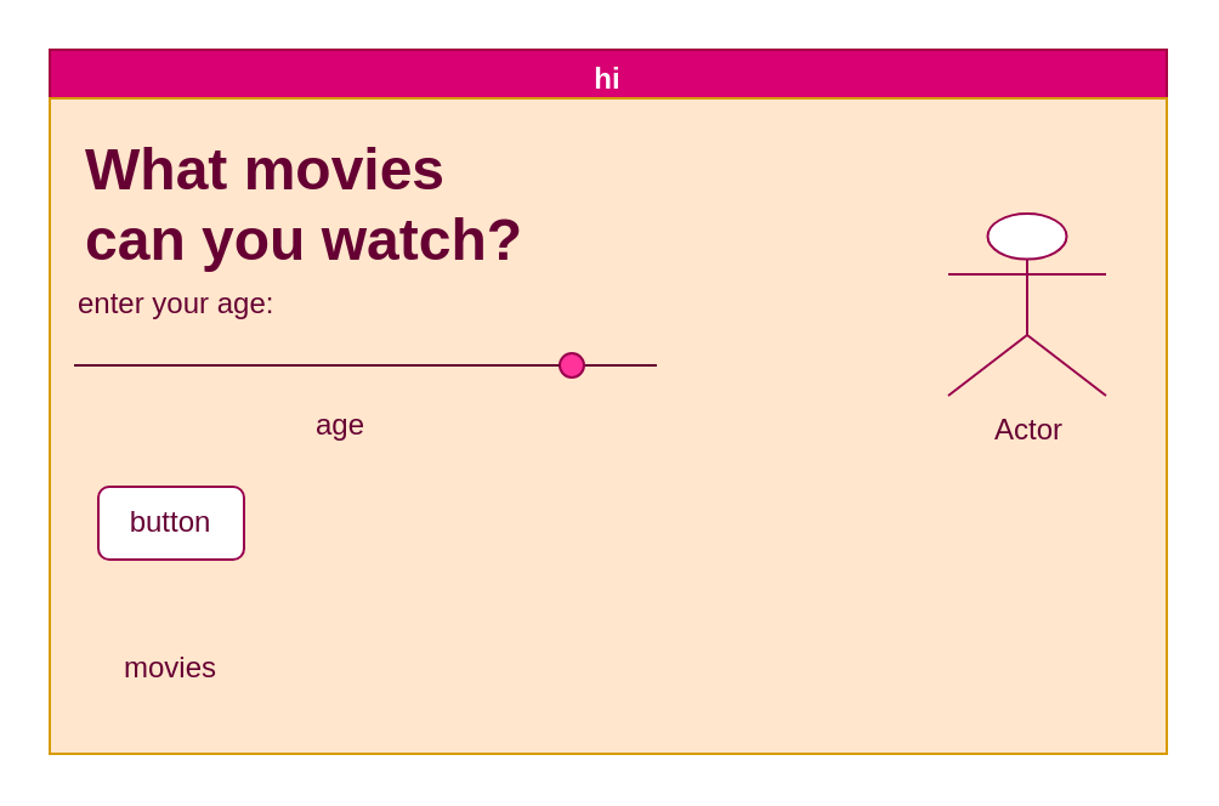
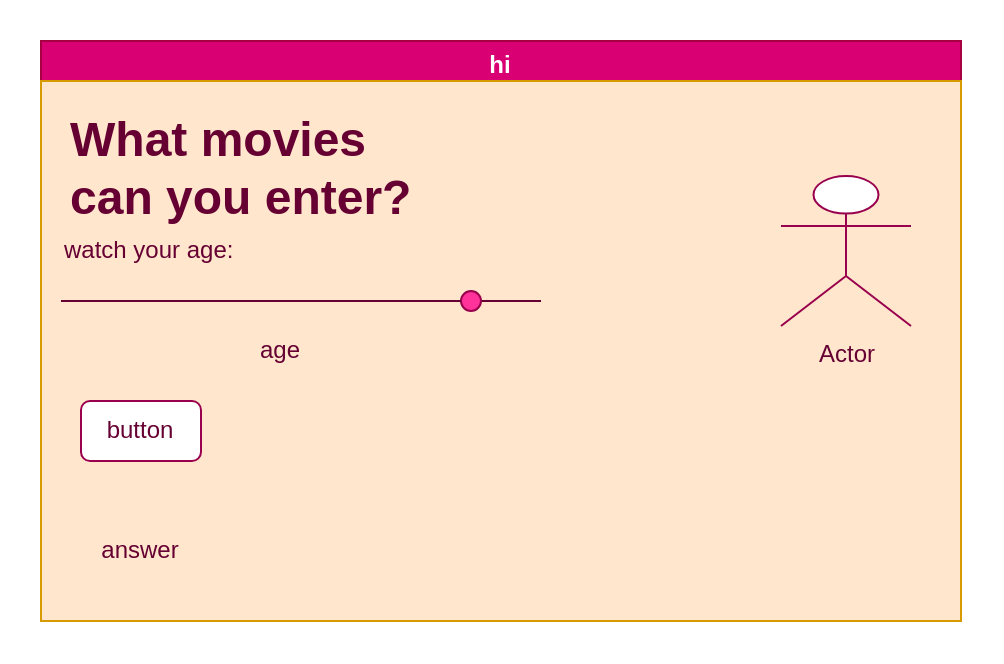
  <mxCell id="0" />
  <mxCell id="1" parent="0" />
  <mxCell id="2" value="hi" style="swimlane;fillColor=#d80073;fontColor=#ffffff;strokeColor=#A50040;" parent="1" vertex="1"><mxGeometry x="20" y="20" width="460" height="240" as="geometry" /></mxCell>
  <mxCell id="3" value="" style="rounded=0;whiteSpace=wrap;html=1;fillColor=#ffe6cc;strokeColor=#d79b00;" vertex="1" parent="1"><mxGeometry x="20" y="40" width="460" height="270" as="geometry" /></mxCell>
- <mxCell id="4" value="&lt;font color=&quot;#660033&quot;&gt;enter your age:&lt;/font&gt;" style="text;html=1;strokeColor=none;fillColor=none;align=left;verticalAlign=middle;whiteSpace=wrap;rounded=0;" vertex="1" parent="1"><mxGeometry x="30" y="110" width="100" height="30" as="geometry" /></mxCell>
+ <mxCell id="4" value="&lt;font color=&quot;#660033&quot;&gt;watch your age:&lt;/font&gt;" style="text;html=1;strokeColor=none;fillColor=none;align=left;verticalAlign=middle;whiteSpace=wrap;rounded=0;" vertex="1" parent="1"><mxGeometry x="30" y="110" width="100" height="30" as="geometry" /></mxCell>
  <mxCell id="5" value="Actor" style="shape=umlActor;verticalLabelPosition=bottom;verticalAlign=top;html=1;outlineConnect=0;fontColor=#660033;strokeColor=#99004D;" vertex="1" parent="1"><mxGeometry x="390" y="87.5" width="65" height="75" as="geometry" /></mxCell>
- <mxCell id="6" value="&lt;h1&gt;What movies can you watch?&lt;/h1&gt;" style="text;html=1;strokeColor=none;fillColor=none;spacing=5;spacingTop=-20;whiteSpace=wrap;overflow=hidden;rounded=0;fontColor=#660033;" vertex="1" parent="1"><mxGeometry x="30" y="50" width="190" height="120" as="geometry" /></mxCell>
+ <mxCell id="6" value="&lt;h1&gt;What movies can you enter?&lt;/h1&gt;" style="text;html=1;strokeColor=none;fillColor=none;spacing=5;spacingTop=-20;whiteSpace=wrap;overflow=hidden;rounded=0;fontColor=#660033;" vertex="1" parent="1"><mxGeometry x="30" y="50" width="190" height="120" as="geometry" /></mxCell>
  <mxCell id="7" value="" style="endArrow=none;html=1;fontColor=#660033;strokeColor=#660033;startArrow=none;" edge="1" parent="1" source="8"><mxGeometry width="50" height="50" relative="1" as="geometry"><mxPoint x="30" y="150" as="sourcePoint" /><mxPoint x="270" y="150" as="targetPoint" /></mxGeometry></mxCell>
  <mxCell id="8" value="" style="ellipse;whiteSpace=wrap;html=1;aspect=fixed;fontColor=#660033;strokeColor=#99004D;fillColor=#FF3399;" vertex="1" parent="1"><mxGeometry x="230" y="145" width="10" height="10" as="geometry" /></mxCell>
  <mxCell id="9" value="" style="endArrow=none;html=1;fontColor=#660033;strokeColor=#660033;" edge="1" parent="1" target="8"><mxGeometry width="50" height="50" relative="1" as="geometry"><mxPoint x="30" y="150" as="sourcePoint" /><mxPoint x="270" y="150" as="targetPoint" /></mxGeometry></mxCell>
  <mxCell id="10" value="age" style="text;html=1;strokeColor=none;fillColor=none;align=center;verticalAlign=middle;whiteSpace=wrap;rounded=0;fontColor=#660033;" vertex="1" parent="1"><mxGeometry x="110" y="160" width="60" height="30" as="geometry" /></mxCell>
  <mxCell id="11" value="button" style="rounded=1;whiteSpace=wrap;html=1;fontColor=#660033;strokeColor=#99004D;fillColor=#ffffff;" vertex="1" parent="1"><mxGeometry x="40" y="200" width="60" height="30" as="geometry" /></mxCell>
- <mxCell id="12" value="movies" style="text;html=1;strokeColor=none;fillColor=none;align=center;verticalAlign=middle;whiteSpace=wrap;rounded=0;fontColor=#660033;" vertex="1" parent="1"><mxGeometry x="40" y="260" width="60" height="30" as="geometry" /></mxCell>
+ <mxCell id="12" value="answer" style="text;html=1;strokeColor=none;fillColor=none;align=center;verticalAlign=middle;whiteSpace=wrap;rounded=0;fontColor=#660033;" vertex="1" parent="1"><mxGeometry x="40" y="260" width="60" height="30" as="geometry" /></mxCell>
